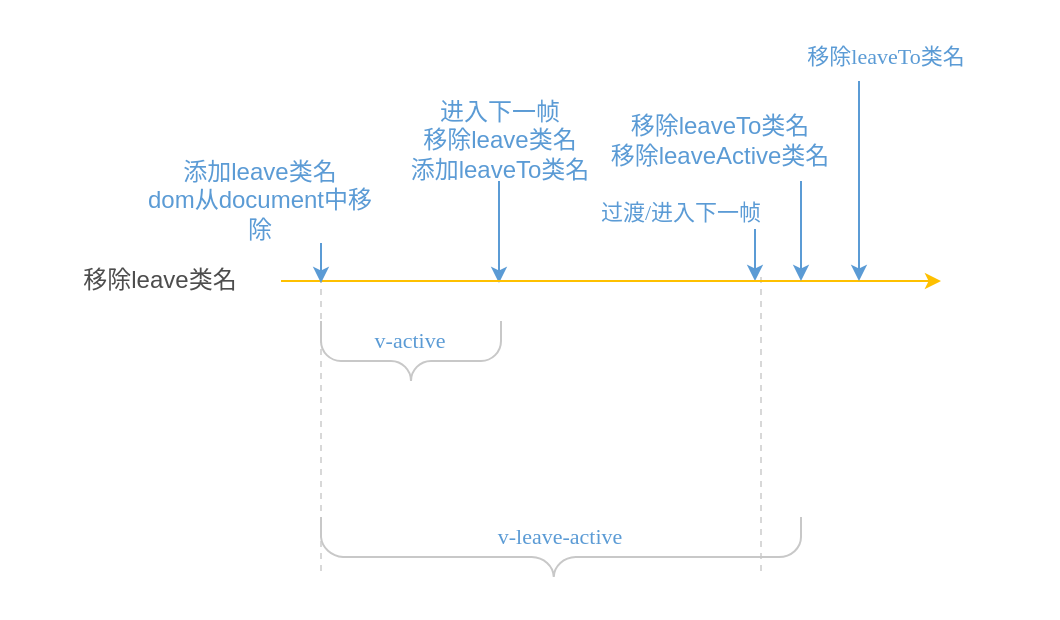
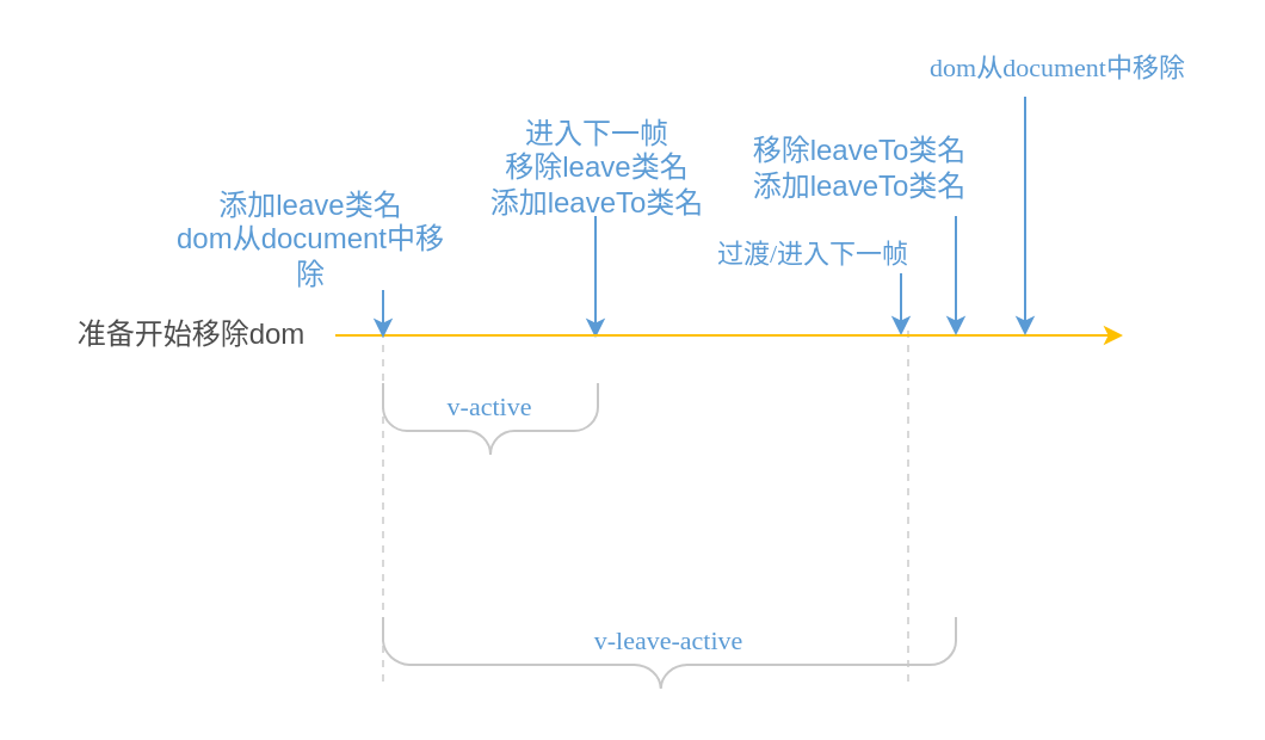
  <mxCell id="0" />
  <mxCell id="1" parent="0" />
  <mxCell id="2" style="vsdxID=5;edgeStyle=none;startArrow=none;endArrow=classic;startSize=5;endSize=5;strokeColor=#5b9bd5;spacingTop=-1;spacingBottom=-1;spacingLeft=-1;spacingRight=-1;verticalAlign=middle;html=1;labelBackgroundColor=#ffffff;rounded=0;" parent="1" edge="1"><mxGeometry relative="1" as="geometry"><Array as="points" /><mxPoint x="249" y="90" as="sourcePoint" /><mxPoint x="249" y="141" as="targetPoint" /></mxGeometry></mxCell>
  <mxCell id="3" style="vsdxID=7;edgeStyle=none;startArrow=none;endArrow=classic;startSize=5;endSize=5;strokeColor=#5b9bd5;spacingTop=-1;spacingBottom=-1;spacingLeft=-1;spacingRight=-1;verticalAlign=middle;html=1;labelBackgroundColor=#ffffff;rounded=0;" parent="1" edge="1"><mxGeometry relative="1" as="geometry"><Array as="points" /><mxPoint x="377" y="114" as="sourcePoint" /><mxPoint x="377" y="140" as="targetPoint" /></mxGeometry></mxCell>
  <mxCell id="4" style="vsdxID=10;edgeStyle=none;startArrow=none;endArrow=none;startSize=5;endSize=5;strokeColor=#5b9bd5;spacingTop=-1;spacingBottom=-1;spacingLeft=-1;spacingRight=-1;verticalAlign=middle;html=1;labelBackgroundColor=#ffffff;rounded=0;" parent="1" edge="1"><mxGeometry relative="1" as="geometry"><mxPoint as="offset" /><Array as="points" /><mxPoint x="170" y="178" as="sourcePoint" /><mxPoint x="170" y="178" as="targetPoint" /></mxGeometry></mxCell>
- <mxCell id="5" value="&lt;font style=&quot;font-size: 11px ; font-family: &amp;#34;simsun&amp;#34; ; color: #5b9bd5 ; direction: ltr ; letter-spacing: 0px ; line-height: 120% ; opacity: 1&quot;&gt;移除leaveTo类名&lt;br&gt;&lt;/font&gt;" style="verticalAlign=middle;align=center;vsdxID=6;fillColor=none;gradientColor=none;shape=stencil(nZBLDoAgDERP0z3SIyjew0SURgSD+Lu9kMZoXLhwN9O+tukAlrNpJg1SzDH4QW/URgNYgZTkjA4UkwJUgGXng+6DX1zLfmoymdXo17xh5zmRJ6Q42BWCfc2oJfdAr+Yv+AP9Cb7OJ3H/2JG1HNGz/84klThPVCc=);strokeColor=none;spacingTop=-1;spacingBottom=-1;spacingLeft=-1;spacingRight=-1;labelBackgroundColor=none;rounded=0;html=1;whiteSpace=wrap;" parent="1" vertex="1"><mxGeometry x="378" y="20" width="130" height="16" as="geometry" /></mxCell>
+ <mxCell id="5" value="&lt;font style=&quot;font-size: 11px ; font-family: &amp;#34;simsun&amp;#34; ; color: #5b9bd5 ; direction: ltr ; letter-spacing: 0px ; line-height: 120% ; opacity: 1&quot;&gt;dom从document中移除&lt;br&gt;&lt;/font&gt;" style="verticalAlign=middle;align=center;vsdxID=6;fillColor=none;gradientColor=none;shape=stencil(nZBLDoAgDERP0z3SIyjew0SURgSD+Lu9kMZoXLhwN9O+tukAlrNpJg1SzDH4QW/URgNYgZTkjA4UkwJUgGXng+6DX1zLfmoymdXo17xh5zmRJ6Q42BWCfc2oJfdAr+Yv+AP9Cb7OJ3H/2JG1HNGz/84klThPVCc=);strokeColor=none;spacingTop=-1;spacingBottom=-1;spacingLeft=-1;spacingRight=-1;labelBackgroundColor=none;rounded=0;html=1;whiteSpace=wrap;" parent="1" vertex="1"><mxGeometry x="378" y="20" width="130" height="16" as="geometry" /></mxCell>
  <mxCell id="6" style="vsdxID=15;edgeStyle=none;dashed=1;startArrow=none;endArrow=none;startSize=5;endSize=5;strokeColor=#d8d8d8;spacingTop=0;spacingBottom=0;spacingLeft=0;spacingRight=0;verticalAlign=middle;html=1;labelBackgroundColor=#ffffff;rounded=0;" parent="1" edge="1"><mxGeometry relative="1" as="geometry"><Array as="points" /><mxPoint x="380" y="138" as="sourcePoint" /><mxPoint x="380" y="288" as="targetPoint" /></mxGeometry></mxCell>
  <mxCell id="7" style="vsdxID=14;edgeStyle=none;dashed=1;startArrow=none;endArrow=none;startSize=5;endSize=5;strokeColor=#d8d8d8;spacingTop=0;spacingBottom=0;spacingLeft=0;spacingRight=0;verticalAlign=middle;html=1;labelBackgroundColor=#ffffff;rounded=0;" parent="1" edge="1"><mxGeometry relative="1" as="geometry"><Array as="points" /><mxPoint x="160" y="138" as="sourcePoint" /><mxPoint x="160" y="288" as="targetPoint" /></mxGeometry></mxCell>
  <mxCell id="8" value="&lt;font style=&quot;font-size:11px;font-family:SimSun;color:#5b9bd5;direction:ltr;letter-spacing:0px;line-height:120%;opacity:1&quot;&gt;过渡/进入下一帧&lt;br/&gt;&lt;/font&gt;" style="verticalAlign=middle;align=center;vsdxID=8;fillColor=none;gradientColor=none;shape=stencil(nZBLDoAgDERP0z3SIyjew0SURgSD+Lu9kMZoXLhwN9O+tukAlrNpJg1SzDH4QW/URgNYgZTkjA4UkwJUgGXng+6DX1zLfmoymdXo17xh5zmRJ6Q42BWCfc2oJfdAr+Yv+AP9Cb7OJ3H/2JG1HNGz/84klThPVCc=);strokeColor=none;spacingTop=-1;spacingBottom=-1;spacingLeft=-1;spacingRight=-1;labelBackgroundColor=none;rounded=0;html=1;whiteSpace=wrap;" parent="1" vertex="1"><mxGeometry x="270" y="98" width="141" height="16" as="geometry" /></mxCell>
  <mxCell id="9" value="&lt;font style=&quot;font-size:11px;font-family:SimSun;color:#5b9bd5;direction:ltr;letter-spacing:0px;line-height:120%;opacity:1&quot;&gt;v-active&lt;br/&gt;&lt;/font&gt;" style="verticalAlign=middle;align=center;vsdxID=11;fillColor=#5b9bd5;gradientColor=none;shape=stencil(tZPJDoIwEIafpkdIl2DwjPgejRRoREqmVfDtLSkqZbko3Gb5pv/MpINYokveCESxNqCuopWZKRE7IUplXQqQxlqIpYgluQJRgLrXmfMb3pO9dVOP/oXO1eG+guLn2Ds7sJL1Khh5JIeLTcFAEhIS4mjwcTwnBoDgNxHwTuoAlOFGqtrTrjgUIrBiQV7xwkvpVohmFl4chMVhfFwU/3GayF8NibYdhfzT22H3TZP1Tcdbb/rT+zS9+6eZKnuoNb7n5S5znJueog25M2bpCw==);strokeColor=#c8c8c8;flipH=1;labelBackgroundColor=none;rounded=0;html=1;whiteSpace=wrap;" parent="1" vertex="1"><mxGeometry x="160" y="160" width="90" height="20" as="geometry" /></mxCell>
  <mxCell id="10" value="&lt;font style=&quot;font-size:11px;font-family:SimSun;color:#5b9bd5;direction:ltr;letter-spacing:0px;line-height:120%;opacity:1&quot;&gt;v-leave-active&lt;br/&gt;&lt;/font&gt;" style="verticalAlign=middle;align=center;vsdxID=12;fillColor=#5b9bd5;gradientColor=none;shape=stencil(tZNJEsIgEEVPwzIUYzRrjfegDCaUMaQ6ON1eUjiByUrd9fDg86luxFdDo3qNGBkc2L0+m8o1iK8RY6ZrNBjnI8RLxFc7C7oGe+yqkPdqJMfoYE/jDZdwjownGLm+Z5sAtqabBWVEKtj6FtxJgWURYIhp8gHc+5Q8gExdzJCBdcoZ20XKrYJaZ14q27WqjlrDWev+ozxpQ+S4YJPiM14WiRWKmYzc+Iqk8Y3yt3bod+/LMf3rb9P53y4kFtPik25k4kVgsYy8PJ+eDtbf5yZVjlAfvPYrrOZ7L91FXwp7zMsb);strokeColor=#c8c8c8;flipH=1;labelBackgroundColor=none;rounded=0;html=1;whiteSpace=wrap;" parent="1" vertex="1"><mxGeometry x="160" y="258" width="240" height="20" as="geometry" /></mxCell>
  <mxCell id="11" style="vsdxID=1;edgeStyle=none;startArrow=none;endArrow=classic;startSize=5;endSize=5;strokeColor=#fec000;spacingTop=-1;spacingBottom=-1;spacingLeft=-1;spacingRight=-1;verticalAlign=middle;html=1;labelBackgroundColor=#ffffff;rounded=0;fontColor=#4D4D4D;" parent="1" edge="1"><mxGeometry relative="1" as="geometry"><mxPoint as="offset" /><Array as="points" /><mxPoint x="140" y="140" as="sourcePoint" /><mxPoint x="470" y="140" as="targetPoint" /></mxGeometry></mxCell>
  <mxCell id="12" style="vsdxID=5;edgeStyle=none;startArrow=none;endArrow=classic;startSize=5;endSize=5;strokeColor=#5b9bd5;spacingTop=-1;spacingBottom=-1;spacingLeft=-1;spacingRight=-1;verticalAlign=middle;html=1;labelBackgroundColor=#ffffff;rounded=0;" edge="1" parent="1"><mxGeometry relative="1" as="geometry"><Array as="points" /><mxPoint x="160" y="121" as="sourcePoint" /><mxPoint x="160" y="141" as="targetPoint" /></mxGeometry></mxCell>
  <mxCell id="13" value="进入下一帧&lt;br&gt;移除leave类名&lt;br&gt;添加leaveTo类名" style="text;html=1;strokeColor=none;fillColor=none;align=center;verticalAlign=middle;whiteSpace=wrap;rounded=0;fontColor=#5B9BD5;" vertex="1" parent="1"><mxGeometry x="200" y="60" width="100" height="20" as="geometry" /></mxCell>
  <mxCell id="14" value="添加leave类名&lt;br&gt;dom从document中移除" style="text;html=1;align=center;verticalAlign=middle;whiteSpace=wrap;rounded=0;fontColor=#5b9bd5;" vertex="1" parent="1"><mxGeometry x="70" y="90" width="120" height="20" as="geometry" /></mxCell>
  <mxCell id="15" style="vsdxID=5;edgeStyle=none;startArrow=none;endArrow=classic;startSize=5;endSize=5;strokeColor=#5b9bd5;spacingTop=-1;spacingBottom=-1;spacingLeft=-1;spacingRight=-1;verticalAlign=middle;html=1;labelBackgroundColor=#ffffff;rounded=0;" edge="1" parent="1"><mxGeometry relative="1" as="geometry"><Array as="points" /><mxPoint x="400" y="90" as="sourcePoint" /><mxPoint x="400" y="140" as="targetPoint" /></mxGeometry></mxCell>
- <mxCell id="16" value="移除leaveTo类名&lt;br&gt;移除leaveActive类名" style="text;html=1;strokeColor=none;fillColor=none;align=center;verticalAlign=middle;whiteSpace=wrap;rounded=0;fontColor=#5B9BD5;" vertex="1" parent="1"><mxGeometry x="290" y="60" width="140" height="20" as="geometry" /></mxCell>
+ <mxCell id="16" value="移除leaveTo类名&lt;br&gt;添加leaveTo类名" style="text;html=1;strokeColor=none;fillColor=none;align=center;verticalAlign=middle;whiteSpace=wrap;rounded=0;fontColor=#5B9BD5;" vertex="1" parent="1"><mxGeometry x="290" y="60" width="140" height="20" as="geometry" /></mxCell>
  <mxCell id="17" style="vsdxID=5;edgeStyle=none;startArrow=none;endArrow=classic;startSize=5;endSize=5;strokeColor=#5b9bd5;spacingTop=-1;spacingBottom=-1;spacingLeft=-1;spacingRight=-1;verticalAlign=middle;html=1;labelBackgroundColor=#ffffff;rounded=0;" edge="1" parent="1"><mxGeometry relative="1" as="geometry"><Array as="points" /><mxPoint x="429" y="40" as="sourcePoint" /><mxPoint x="429" y="140" as="targetPoint" /></mxGeometry></mxCell>
- <mxCell id="18" value="移除leave类名" style="text;html=1;strokeColor=none;fillColor=none;align=center;verticalAlign=middle;whiteSpace=wrap;rounded=0;fontColor=#4D4D4D;" vertex="1" parent="1"><mxGeometry x="20" y="130" width="120" height="20" as="geometry" /></mxCell>
+ <mxCell id="18" value="准备开始移除dom" style="text;html=1;strokeColor=none;fillColor=none;align=center;verticalAlign=middle;whiteSpace=wrap;rounded=0;fontColor=#4D4D4D;" vertex="1" parent="1"><mxGeometry x="20" y="130" width="120" height="20" as="geometry" /></mxCell>
